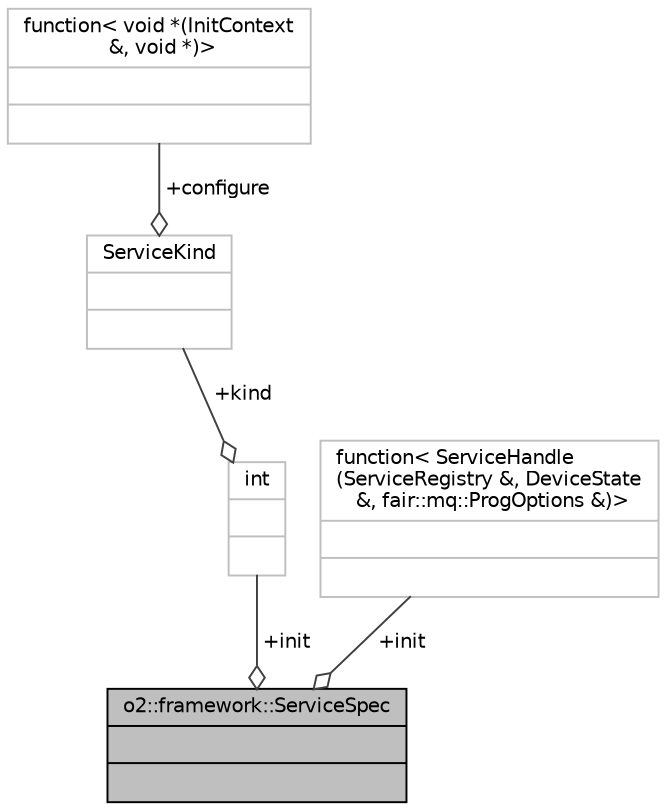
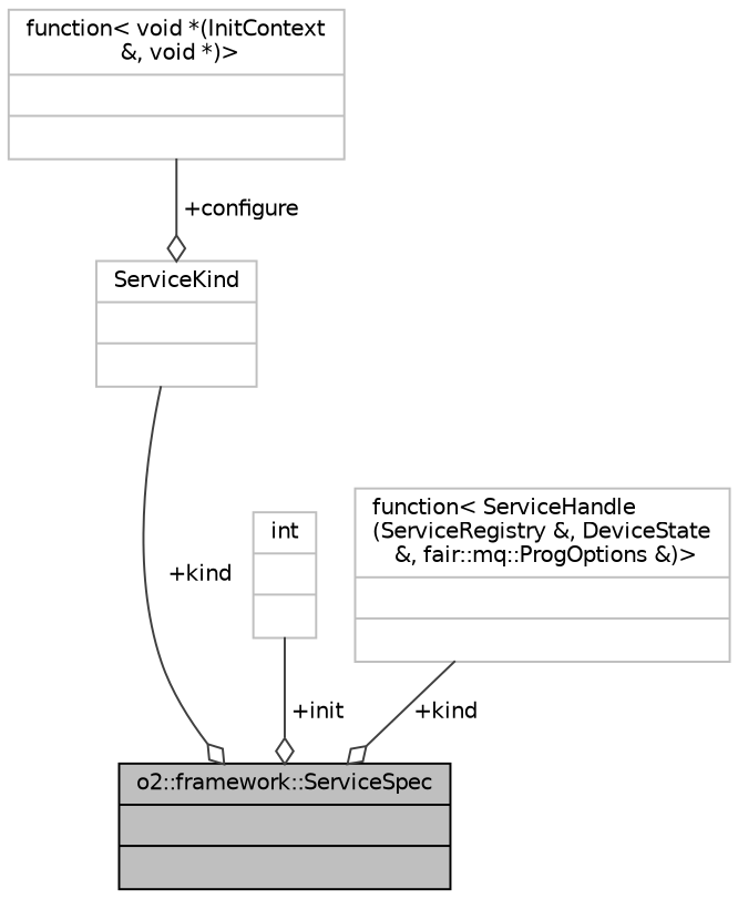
  digraph {
    node [color=grey75 fontname=Helvetica fontsize=10 shape=record]
    edge [arrowhead=odiamond color=grey25 fontname=Helvetica fontsize=10 labelfontname=Helvetica labelfontsize=10 style=solid]
    n1 [color=black fillcolor=grey75 fontcolor=black height=0.2 label="{o2::framework::ServiceSpec\n||}" style=filled width=0.4]
    n2 [height=0.2 label="{function\< void *(InitContext\l &, void *)\>\n||}" width=0.4]
    n3 [height=0.2 label="{ServiceKind\n||}" width=0.4]
    n4 [height=0.2 label="{function\< ServiceHandle\l(ServiceRegistry &, DeviceState\l &, fair::mq::ProgOptions &)\>\n||}" width=0.4]
    n5 [height=0.2 label="{int\n||}" width=0.4]
    n2 -> n3 [label=" +configure"]
-   n3 -> n5 [label=" +kind"]
-   n4 -> n1 [label=" +init"]
+   n3 -> n1 [label=" +kind"]
+   n4 -> n1 [label=" +kind"]
    n5 -> n1 [label=" +init"]
  }
